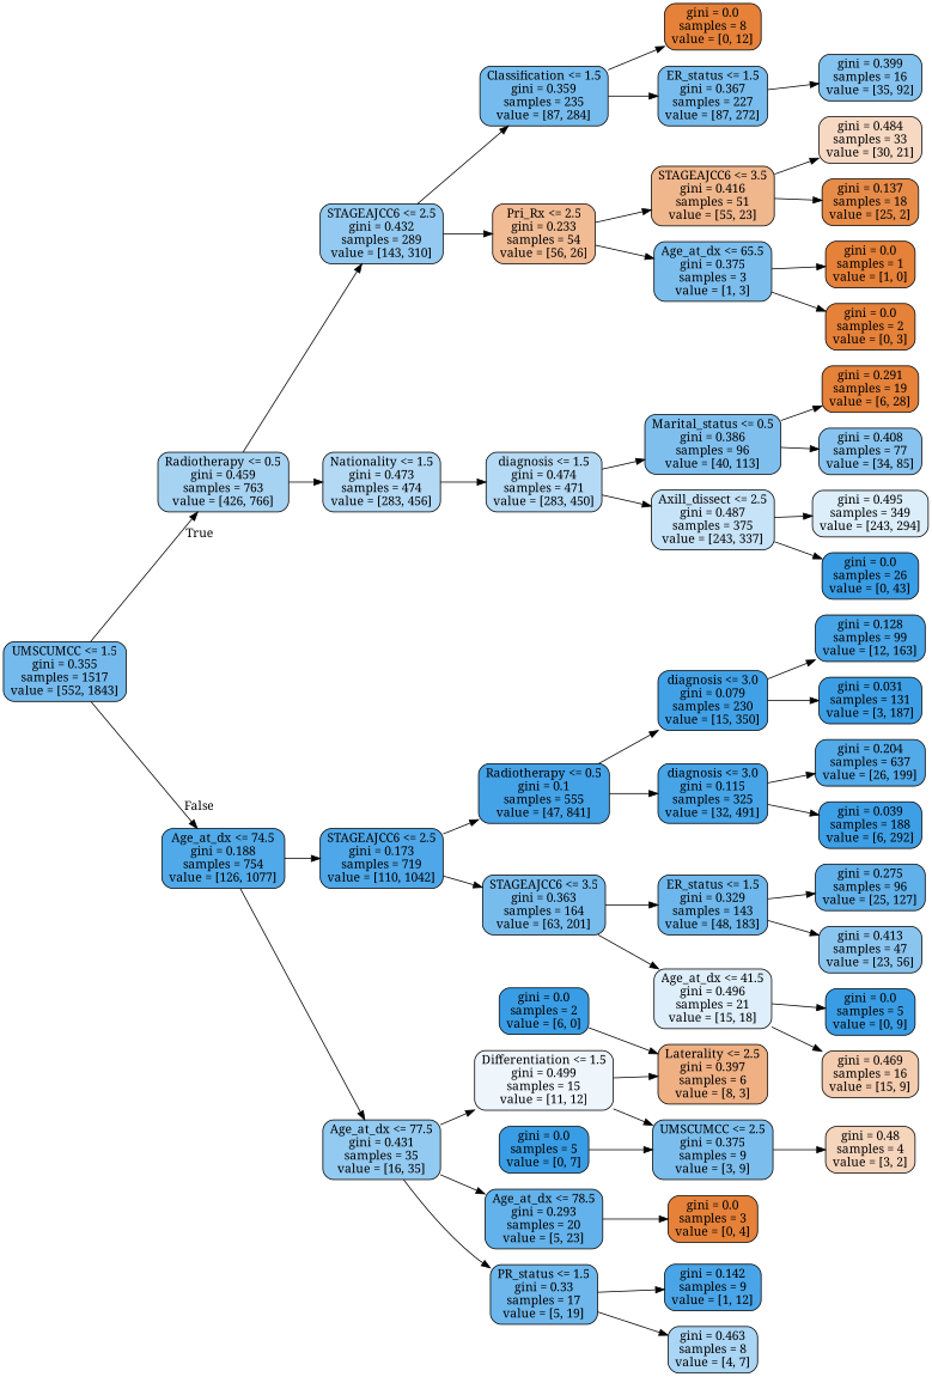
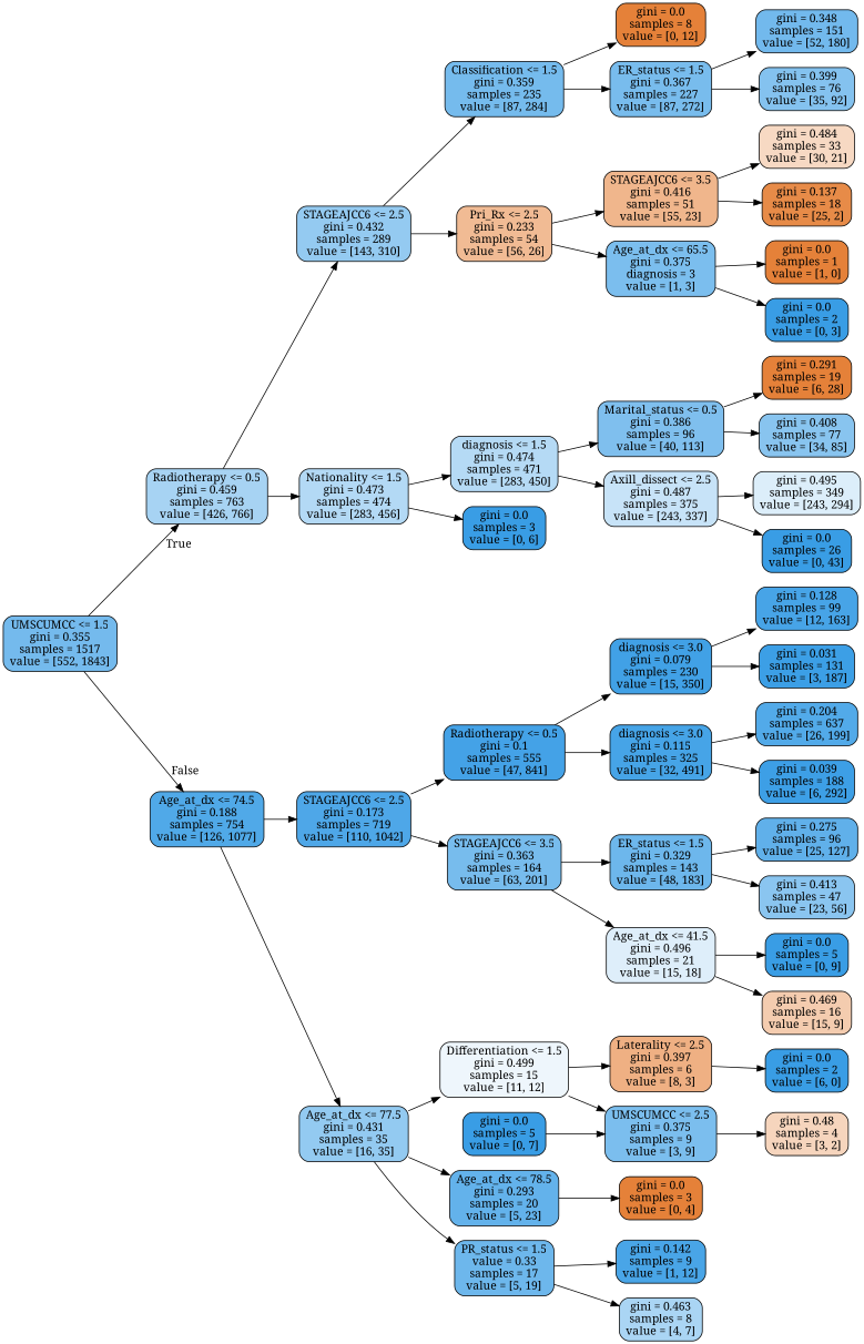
  digraph {
    fontname="Noto Serif"
    rankdir=LR
    node [color=black fillcolor="#399de5ff" fontname="Noto Serif" shape=box style="filled, rounded"]
    edge [fontname="Noto Serif"]
    n1 [fillcolor="#399de5b3" label="UMSCUMCC <= 1.5\ngini = 0.355\nsamples = 1517\nvalue = [552, 1843]"]
    n2 [fillcolor="#399de571" label="Radiotherapy <= 0.5\ngini = 0.459\nsamples = 763\nvalue = [426, 766]"]
    n3 [fillcolor="#399de5e1" label="Age_at_dx <= 74.5\ngini = 0.188\nsamples = 754\nvalue = [126, 1077]"]
    n4 [fillcolor="#399de589" label="STAGEAJCC6 <= 2.5\ngini = 0.432\nsamples = 289\nvalue = [143, 310]"]
    n5 [fillcolor="#399de561" label="Nationality <= 1.5\ngini = 0.473\nsamples = 474\nvalue = [283, 456]"]
    n6 [fillcolor="#399de5e4" label="STAGEAJCC6 <= 2.5\ngini = 0.173\nsamples = 719\nvalue = [110, 1042]"]
    n7 [fillcolor="#399de58a" label="Age_at_dx <= 77.5\ngini = 0.431\nsamples = 35\nvalue = [16, 35]"]
    n8 [fillcolor="#399de5b1" label="Classification <= 1.5\ngini = 0.359\nsamples = 235\nvalue = [87, 284]"]
    n9 [fillcolor="#e5813989" label="Pri_Rx <= 2.5\ngini = 0.233\nsamples = 54\nvalue = [56, 26]"]
    n10 [fillcolor="#399de55f" label="diagnosis <= 1.5\ngini = 0.474\nsamples = 471\nvalue = [283, 450]"]
+   n11 [label="gini = 0.0\nsamples = 3\nvalue = [0, 6]"]
    n12 [fillcolor="#e58139ff" label="gini = 0.0\nsamples = 8\nvalue = [0, 12]"]
    n13 [fillcolor="#399de5ad" label="ER_status <= 1.5\ngini = 0.367\nsamples = 227\nvalue = [87, 272]"]
    n14 [fillcolor="#e5813994" label="STAGEAJCC6 <= 3.5\ngini = 0.416\nsamples = 51\nvalue = [55, 23]"]
-   n15 [fillcolor="#399de5aa" label="Age_at_dx <= 65.5\ngini = 0.375\nsamples = 3\nvalue = [1, 3]"]
-   n17 [fillcolor="#399de59e" label="gini = 0.399\nsamples = 16\nvalue = [35, 92]"]
+   n15 [fillcolor="#399de5aa" label="Age_at_dx <= 65.5\ngini = 0.375\ndiagnosis = 3\nvalue = [1, 3]"]
+   n16 [fillcolor="#399de5b5" label="gini = 0.348\nsamples = 151\nvalue = [52, 180]"]
+   n17 [fillcolor="#399de59e" label="gini = 0.399\nsamples = 76\nvalue = [35, 92]"]
    n18 [fillcolor="#e581394d" label="gini = 0.484\nsamples = 33\nvalue = [30, 21]"]
    n19 [fillcolor="#e58139eb" label="gini = 0.137\nsamples = 18\nvalue = [25, 2]"]
    n20 [fillcolor="#e58139ff" label="gini = 0.0\nsamples = 1\nvalue = [1, 0]"]
-   n21 [fillcolor="#e58139ff" label="gini = 0.0\nsamples = 2\nvalue = [0, 3]"]
+   n21 [label="gini = 0.0\nsamples = 2\nvalue = [0, 3]"]
    n22 [fillcolor="#399de5a5" label="Marital_status <= 0.5\ngini = 0.386\nsamples = 96\nvalue = [40, 113]"]
    n23 [fillcolor="#399de547" label="Axill_dissect <= 2.5\ngini = 0.487\nsamples = 375\nvalue = [243, 337]"]
    n24 [fillcolor="#e58139ff" label="gini = 0.291\nsamples = 19\nvalue = [6, 28]"]
    n25 [fillcolor="#399de599" label="gini = 0.408\nsamples = 77\nvalue = [34, 85]"]
    n26 [fillcolor="#399de52c" label="gini = 0.495\nsamples = 349\nvalue = [243, 294]"]
    n27 [label="gini = 0.0\nsamples = 26\nvalue = [0, 43]"]
    n28 [fillcolor="#399de5f1" label="Radiotherapy <= 0.5\ngini = 0.1\nsamples = 555\nvalue = [47, 841]"]
    n29 [fillcolor="#399de5af" label="STAGEAJCC6 <= 3.5\ngini = 0.363\nsamples = 164\nvalue = [63, 201]"]
    n30 [fillcolor="#399de515" label="Differentiation <= 1.5\ngini = 0.499\nsamples = 15\nvalue = [11, 12]"]
    n31 [fillcolor="#399de5c8" label="Age_at_dx <= 78.5\ngini = 0.293\nsamples = 20\nvalue = [5, 23]"]
-   n32 [fillcolor="#399de5bc" label="PR_status <= 1.5\ngini = 0.33\nsamples = 17\nvalue = [5, 19]"]
+   n32 [fillcolor="#399de5bc" label="PR_status <= 1.5\nvalue = 0.33\nsamples = 17\nvalue = [5, 19]"]
    n33 [fillcolor="#399de5f4" label="diagnosis <= 3.0\ngini = 0.079\nsamples = 230\nvalue = [15, 350]"]
    n34 [fillcolor="#399de5ee" label="diagnosis <= 3.0\ngini = 0.115\nsamples = 325\nvalue = [32, 491]"]
    n35 [fillcolor="#399de5bc" label="ER_status <= 1.5\ngini = 0.329\nsamples = 143\nvalue = [48, 183]"]
    n36 [fillcolor="#399de52a" label="Age_at_dx <= 41.5\ngini = 0.496\nsamples = 21\nvalue = [15, 18]"]
    n37 [fillcolor="#399de5ec" label="gini = 0.128\nsamples = 99\nvalue = [12, 163]"]
    n38 [fillcolor="#399de5fb" label="gini = 0.031\nsamples = 131\nvalue = [3, 187]"]
    n39 [fillcolor="#399de5de" label="gini = 0.204\nsamples = 637\nvalue = [26, 199]"]
    n40 [fillcolor="#399de5fa" label="gini = 0.039\nsamples = 188\nvalue = [6, 292]"]
    n41 [fillcolor="#399de5cd" label="gini = 0.275\nsamples = 96\nvalue = [25, 127]"]
    n42 [fillcolor="#399de596" label="gini = 0.413\nsamples = 47\nvalue = [23, 56]"]
    n43 [label="gini = 0.0\nsamples = 5\nvalue = [0, 9]"]
    n44 [fillcolor="#e5813966" label="gini = 0.469\nsamples = 16\nvalue = [15, 9]"]
    n45 [fillcolor="#e581399f" label="Laterality <= 2.5\ngini = 0.397\nsamples = 6\nvalue = [8, 3]"]
    n46 [fillcolor="#399de5aa" label="UMSCUMCC <= 2.5\ngini = 0.375\nsamples = 9\nvalue = [3, 9]"]
    n47 [fillcolor="#e58139ff" label="gini = 0.0\nsamples = 3\nvalue = [0, 4]"]
    n48 [label="gini = 0.0\nsamples = 2\nvalue = [6, 0]"]
    n49 [fillcolor="#e5813955" label="gini = 0.48\nsamples = 4\nvalue = [3, 2]"]
    n50 [label="gini = 0.0\nsamples = 5\nvalue = [0, 7]"]
    n51 [fillcolor="#399de5ea" label="gini = 0.142\nsamples = 9\nvalue = [1, 12]"]
    n52 [fillcolor="#399de56d" label="gini = 0.463\nsamples = 8\nvalue = [4, 7]"]
    n1 -> n2 [headlabel=True labelangle=45 labeldistance=2.5]
    n1 -> n3 [headlabel=False labelangle=-45 labeldistance=2.5]
    n2 -> n4
    n2 -> n5
    n3 -> n6
    n3 -> n7
    n4 -> n8
    n4 -> n9
    n5 -> n10
+   n5 -> n11
    n6 -> n28
    n6 -> n29
    n7 -> n30
    n7 -> n31
    n7 -> n32
    n8 -> n12
    n8 -> n13
    n9 -> n14
    n9 -> n15
    n10 -> n22
    n10 -> n23
+   n13 -> n16
    n13 -> n17
    n14 -> n18
    n14 -> n19
    n15 -> n20
    n15 -> n21
    n22 -> n24
    n22 -> n25
    n23 -> n26
    n23 -> n27
    n28 -> n33
    n28 -> n34
    n29 -> n35
    n29 -> n36
    n30 -> n45
    n30 -> n46
    n31 -> n47
    n32 -> n51
    n32 -> n52
    n33 -> n37
    n33 -> n38
    n34 -> n39
    n34 -> n40
    n35 -> n41
    n35 -> n42
    n36 -> n43
    n36 -> n44
-   n48 -> n45
+   n45 -> n48
    n46 -> n49
    n50 -> n46
  }
